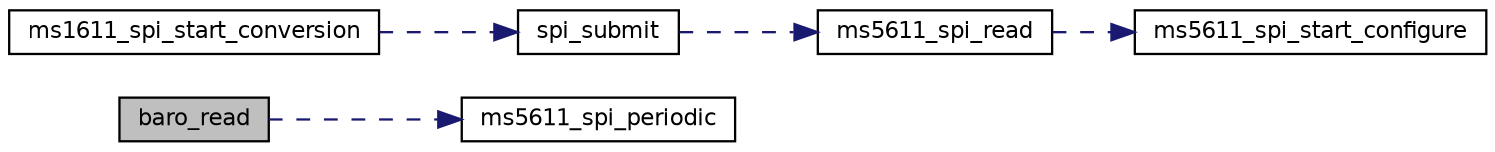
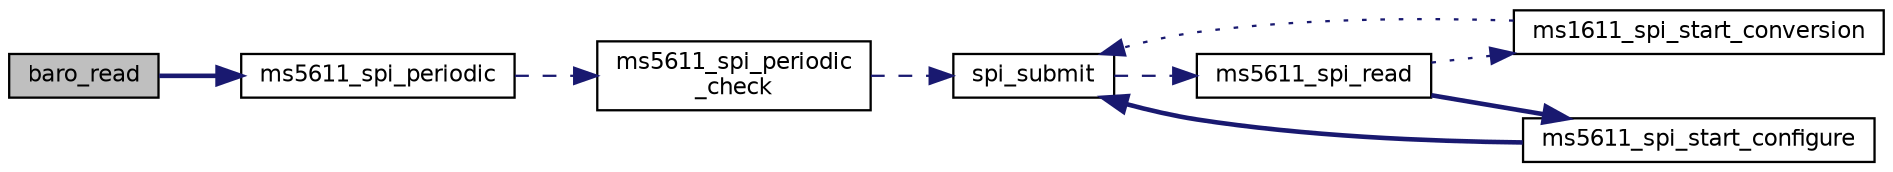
  digraph {
    fontname="DejaVu Sans"
    rankdir=LR
    node [color=black fillcolor=white fontname="DejaVu Sans" fontsize=10 shape=record style=filled]
    edge [color=midnightblue fontname="DejaVu Sans" fontsize=10 labelfontname=FreeSans labelfontsize=10 style=dashed]
    n1 [fillcolor=grey75 fontcolor=black height=0.2 label=baro_read width=0.4]
    n2 [height=0.2 label=ms5611_spi_periodic width=0.4]
+   n3 [height=0.2 label="ms5611_spi_periodic\l_check" width=0.4]
    n4 [height=0.2 label=ms5611_spi_read width=0.4]
    n5 [height=0.2 label=ms1611_spi_start_conversion width=0.4]
    n6 [height=0.2 label=ms5611_spi_start_configure width=0.4]
    n7 [height=0.2 label=spi_submit width=0.4]
-   n1 -> n2
-   n4 -> n6
-   n5 -> n7
+   n1 -> n2 [style=bold]
+   n2 -> n3
+   n3 -> n7
+   n4 -> n5 [style=dotted]
+   n4 -> n6 [style=bold]
+   n5 -> n7 [style=dotted]
+   n6 -> n7 [style=bold]
    n7 -> n4
  }
